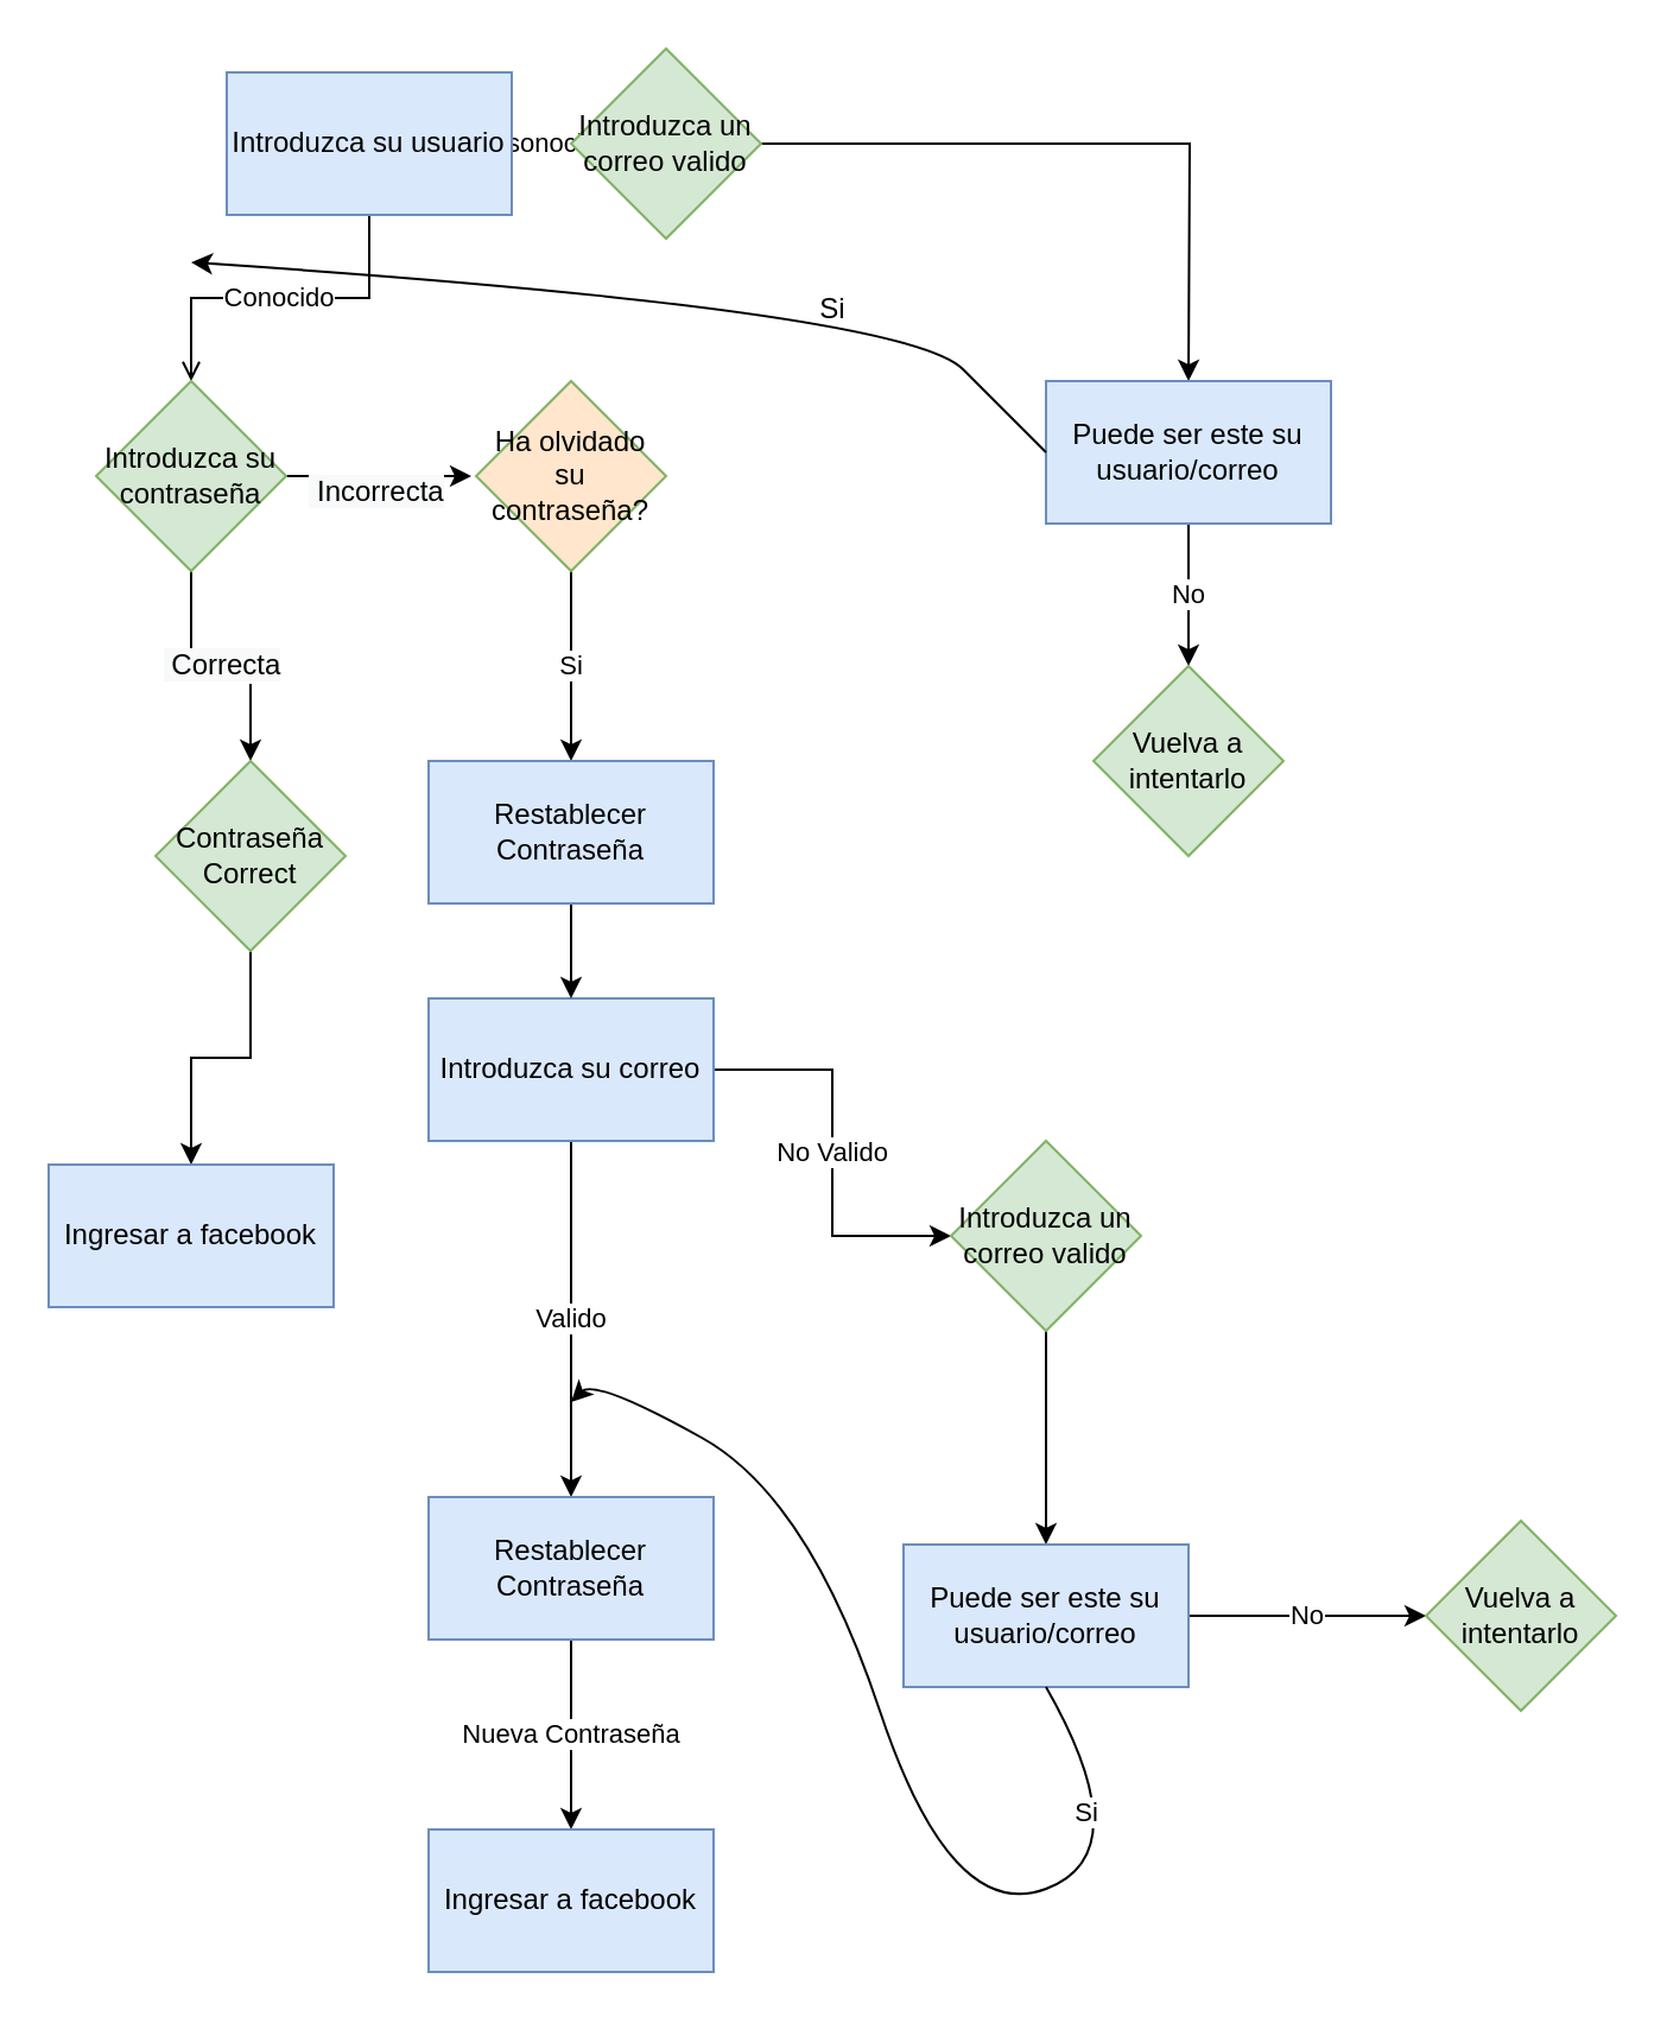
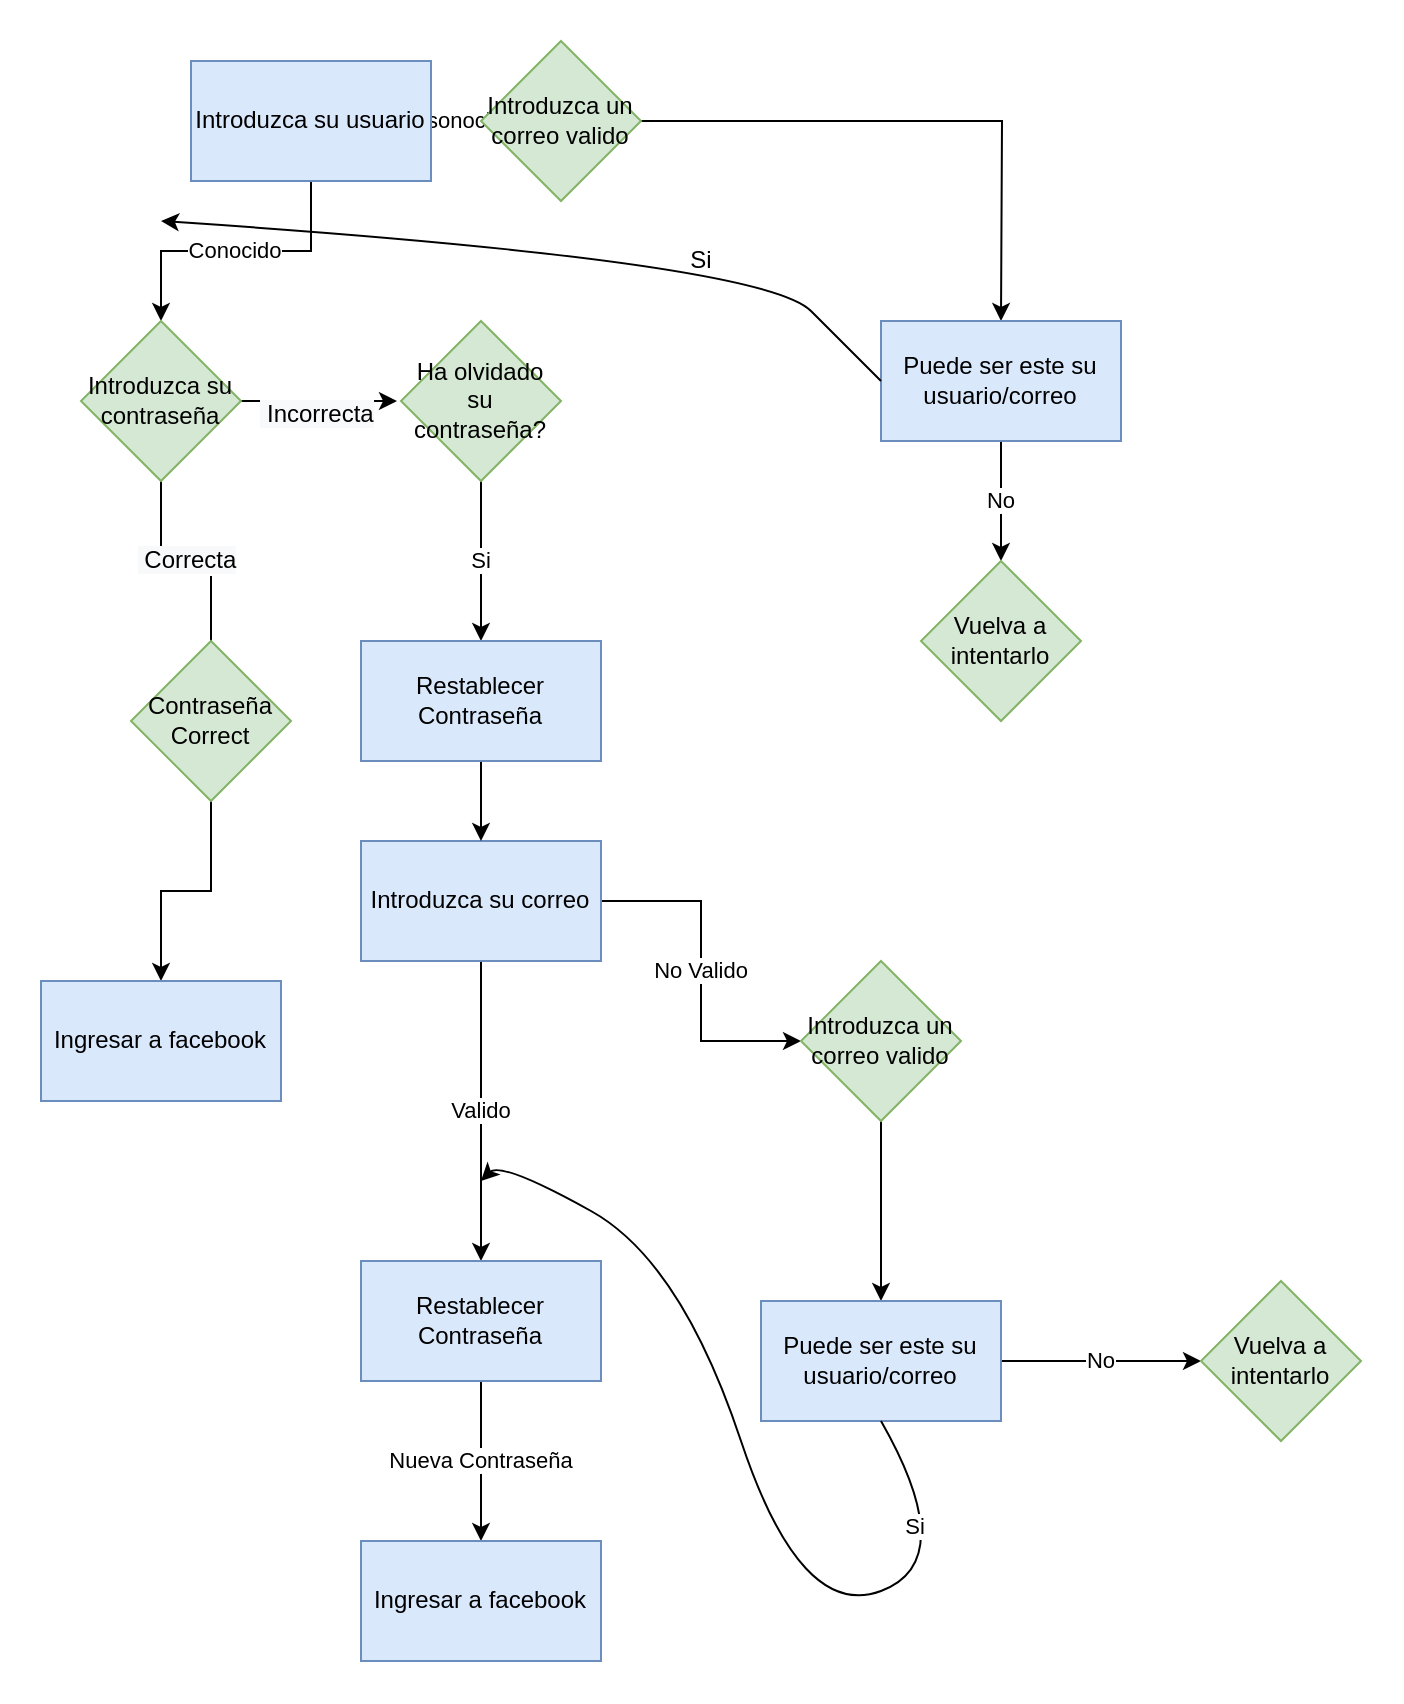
  <mxCell id="0" />
  <mxCell id="1" parent="0" />
- <mxCell id="2" value="Conocido" style="edgeStyle=orthogonalEdgeStyle;rounded=0;orthogonalLoop=1;jettySize=auto;html=1;endArrow=open;" edge="1" parent="1" source="4" target="7"><mxGeometry relative="1" as="geometry" /></mxCell>
+ <mxCell id="2" value="Conocido" style="edgeStyle=orthogonalEdgeStyle;rounded=0;orthogonalLoop=1;jettySize=auto;html=1;" edge="1" parent="1" source="4" target="7"><mxGeometry relative="1" as="geometry" /></mxCell>
  <mxCell id="3" value="Desonocido" style="edgeStyle=orthogonalEdgeStyle;rounded=0;orthogonalLoop=1;jettySize=auto;html=1;" edge="1" parent="1" source="4"><mxGeometry relative="1" as="geometry"><mxPoint x="240" y="60" as="targetPoint" /></mxGeometry></mxCell>
  <mxCell id="4" value="Introduzca su usuario" style="rounded=0;whiteSpace=wrap;html=1;fillColor=#dae8fc;strokeColor=#6c8ebf;" vertex="1" parent="1"><mxGeometry x="95" y="30" width="120" height="60" as="geometry" /></mxCell>
  <mxCell id="5" value="&lt;br&gt;&lt;span style=&quot;color: rgb(0, 0, 0); font-family: Helvetica; font-size: 12px; font-style: normal; font-variant-ligatures: normal; font-variant-caps: normal; font-weight: 400; letter-spacing: normal; orphans: 2; text-align: center; text-indent: 0px; text-transform: none; widows: 2; word-spacing: 0px; -webkit-text-stroke-width: 0px; background-color: rgb(248, 249, 250); text-decoration-thickness: initial; text-decoration-style: initial; text-decoration-color: initial; float: none; display: inline !important;&quot;&gt;&amp;nbsp;Incorrecta&lt;/span&gt;&lt;br&gt;" style="edgeStyle=orthogonalEdgeStyle;rounded=0;orthogonalLoop=1;jettySize=auto;html=1;" edge="1" parent="1"><mxGeometry relative="1" as="geometry"><mxPoint x="118" y="200" as="sourcePoint" /><mxPoint x="198" y="200" as="targetPoint" /></mxGeometry></mxCell>
- <mxCell id="6" value="&lt;span style=&quot;color: rgb(0, 0, 0); font-family: Helvetica; font-size: 12px; font-style: normal; font-variant-ligatures: normal; font-variant-caps: normal; font-weight: 400; letter-spacing: normal; orphans: 2; text-align: center; text-indent: 0px; text-transform: none; widows: 2; word-spacing: 0px; -webkit-text-stroke-width: 0px; background-color: rgb(248, 249, 250); text-decoration-thickness: initial; text-decoration-style: initial; text-decoration-color: initial; float: none; display: inline !important;&quot;&gt;&amp;nbsp;Correcta&lt;/span&gt;" style="edgeStyle=orthogonalEdgeStyle;rounded=0;orthogonalLoop=1;jettySize=auto;html=1;" edge="1" parent="1" source="7" target="11"><mxGeometry relative="1" as="geometry" /></mxCell>
+ <mxCell id="6" value="&lt;span style=&quot;color: rgb(0, 0, 0); font-family: Helvetica; font-size: 12px; font-style: normal; font-variant-ligatures: normal; font-variant-caps: normal; font-weight: 400; letter-spacing: normal; orphans: 2; text-align: center; text-indent: 0px; text-transform: none; widows: 2; word-spacing: 0px; -webkit-text-stroke-width: 0px; background-color: rgb(248, 249, 250); text-decoration-thickness: initial; text-decoration-style: initial; text-decoration-color: initial; float: none; display: inline !important;&quot;&gt;&amp;nbsp;Correcta&lt;/span&gt;" style="edgeStyle=orthogonalEdgeStyle;rounded=0;orthogonalLoop=1;jettySize=auto;html=1;endArrow=none;" edge="1" parent="1" source="7" target="11"><mxGeometry relative="1" as="geometry" /></mxCell>
  <mxCell id="7" value="Introduzca su contraseña" style="rhombus;whiteSpace=wrap;html=1;rounded=0;fillColor=#d5e8d4;strokeColor=#82b366;" vertex="1" parent="1"><mxGeometry x="40" y="160" width="80" height="80" as="geometry" /></mxCell>
  <mxCell id="8" value="Si" style="edgeStyle=orthogonalEdgeStyle;rounded=0;orthogonalLoop=1;jettySize=auto;html=1;" edge="1" parent="1" source="9"><mxGeometry relative="1" as="geometry"><mxPoint x="240" y="320" as="targetPoint" /></mxGeometry></mxCell>
- <mxCell id="9" value="Ha olvidado su contraseña?" style="rhombus;whiteSpace=wrap;html=1;rounded=0;fillColor=#ffe6cc;strokeColor=#82b366;" vertex="1" parent="1"><mxGeometry x="200" y="160" width="80" height="80" as="geometry" /></mxCell>
+ <mxCell id="9" value="Ha olvidado su contraseña?" style="rhombus;whiteSpace=wrap;html=1;rounded=0;fillColor=#d5e8d4;strokeColor=#82b366;" vertex="1" parent="1"><mxGeometry x="200" y="160" width="80" height="80" as="geometry" /></mxCell>
  <mxCell id="10" value="" style="edgeStyle=orthogonalEdgeStyle;rounded=0;orthogonalLoop=1;jettySize=auto;html=1;" edge="1" parent="1" source="11" target="12"><mxGeometry relative="1" as="geometry" /></mxCell>
  <mxCell id="11" value="Contraseña Correct" style="rhombus;whiteSpace=wrap;html=1;rounded=0;fillColor=#d5e8d4;strokeColor=#82b366;" vertex="1" parent="1"><mxGeometry x="65" y="320" width="80" height="80" as="geometry" /></mxCell>
  <mxCell id="12" value="Ingresar a facebook" style="whiteSpace=wrap;html=1;rounded=0;fillColor=#dae8fc;strokeColor=#6c8ebf;" vertex="1" parent="1"><mxGeometry x="20" y="490" width="120" height="60" as="geometry" /></mxCell>
  <mxCell id="13" value="Valido" style="edgeStyle=orthogonalEdgeStyle;rounded=0;orthogonalLoop=1;jettySize=auto;html=1;" edge="1" parent="1" source="15" target="17"><mxGeometry relative="1" as="geometry" /></mxCell>
  <mxCell id="14" value="No Valido" style="edgeStyle=orthogonalEdgeStyle;rounded=0;orthogonalLoop=1;jettySize=auto;html=1;" edge="1" parent="1" source="15" target="21"><mxGeometry relative="1" as="geometry" /></mxCell>
  <mxCell id="15" value="Introduzca su correo" style="whiteSpace=wrap;html=1;rounded=0;fillColor=#dae8fc;strokeColor=#6c8ebf;" vertex="1" parent="1"><mxGeometry x="180" y="420" width="120" height="60" as="geometry" /></mxCell>
  <mxCell id="16" value="Nueva Contraseña" style="edgeStyle=orthogonalEdgeStyle;rounded=0;orthogonalLoop=1;jettySize=auto;html=1;" edge="1" parent="1" source="17" target="22"><mxGeometry relative="1" as="geometry" /></mxCell>
  <mxCell id="17" value="Restablecer Contraseña" style="whiteSpace=wrap;html=1;rounded=0;fillColor=#dae8fc;strokeColor=#6c8ebf;" vertex="1" parent="1"><mxGeometry x="180" y="630" width="120" height="60" as="geometry" /></mxCell>
  <mxCell id="18" value="" style="edgeStyle=orthogonalEdgeStyle;rounded=0;orthogonalLoop=1;jettySize=auto;html=1;" edge="1" parent="1" source="19" target="15"><mxGeometry relative="1" as="geometry" /></mxCell>
  <mxCell id="19" value="Restablecer Contraseña" style="whiteSpace=wrap;html=1;rounded=0;fillColor=#dae8fc;strokeColor=#6c8ebf;" vertex="1" parent="1"><mxGeometry x="180" y="320" width="120" height="60" as="geometry" /></mxCell>
  <mxCell id="20" value="" style="edgeStyle=orthogonalEdgeStyle;rounded=0;orthogonalLoop=1;jettySize=auto;html=1;" edge="1" parent="1" source="21" target="24"><mxGeometry relative="1" as="geometry" /></mxCell>
  <mxCell id="21" value="Introduzca un correo valido" style="rhombus;whiteSpace=wrap;html=1;fillColor=#d5e8d4;strokeColor=#82b366;rounded=0;" vertex="1" parent="1"><mxGeometry x="400" y="480" width="80" height="80" as="geometry" /></mxCell>
  <mxCell id="22" value="Ingresar a facebook" style="whiteSpace=wrap;html=1;fillColor=#dae8fc;strokeColor=#6c8ebf;rounded=0;" vertex="1" parent="1"><mxGeometry x="180" y="770" width="120" height="60" as="geometry" /></mxCell>
  <mxCell id="23" value="No" style="edgeStyle=orthogonalEdgeStyle;rounded=0;orthogonalLoop=1;jettySize=auto;html=1;" edge="1" parent="1" source="24" target="27"><mxGeometry relative="1" as="geometry" /></mxCell>
  <mxCell id="24" value="Puede ser este su usuario/correo" style="whiteSpace=wrap;html=1;fillColor=#dae8fc;strokeColor=#6c8ebf;rounded=0;" vertex="1" parent="1"><mxGeometry x="380" y="650" width="120" height="60" as="geometry" /></mxCell>
  <mxCell id="25" value="" style="curved=1;endArrow=classic;html=1;rounded=0;exitX=0.5;exitY=1;exitDx=0;exitDy=0;" edge="1" parent="1" source="24"><mxGeometry width="50" height="50" relative="1" as="geometry"><mxPoint x="430" y="780" as="sourcePoint" /><mxPoint x="240" y="590" as="targetPoint" /><Array as="points"><mxPoint x="480" y="780" /><mxPoint x="400" y="810" /><mxPoint x="340" y="630" /><mxPoint x="250" y="580" /></Array></mxGeometry></mxCell>
  <mxCell id="26" value="Si" style="edgeLabel;html=1;align=center;verticalAlign=middle;resizable=0;points=[];" vertex="1" connectable="0" parent="25"><mxGeometry x="-0.772" y="-12" relative="1" as="geometry"><mxPoint as="offset" /></mxGeometry></mxCell>
  <mxCell id="27" value="Vuelva a intentarlo" style="rhombus;whiteSpace=wrap;html=1;fillColor=#d5e8d4;strokeColor=#82b366;rounded=0;" vertex="1" parent="1"><mxGeometry x="600" y="640" width="80" height="80" as="geometry" /></mxCell>
  <mxCell id="28" value="" style="edgeStyle=orthogonalEdgeStyle;rounded=0;orthogonalLoop=1;jettySize=auto;html=1;" edge="1" parent="1" source="29"><mxGeometry relative="1" as="geometry"><mxPoint x="500" y="160" as="targetPoint" /></mxGeometry></mxCell>
  <mxCell id="29" value="Introduzca un correo valido" style="rhombus;whiteSpace=wrap;html=1;fillColor=#d5e8d4;strokeColor=#82b366;rounded=0;" vertex="1" parent="1"><mxGeometry x="240" y="20" width="80" height="80" as="geometry" /></mxCell>
  <mxCell id="30" value="No" style="edgeStyle=orthogonalEdgeStyle;rounded=0;orthogonalLoop=1;jettySize=auto;html=1;exitX=0.5;exitY=1;exitDx=0;exitDy=0;" edge="1" parent="1" source="31" target="32"><mxGeometry relative="1" as="geometry" /></mxCell>
  <mxCell id="31" value="Puede ser este su usuario/correo" style="whiteSpace=wrap;html=1;fillColor=#dae8fc;strokeColor=#6c8ebf;rounded=0;" vertex="1" parent="1"><mxGeometry x="440" y="160" width="120" height="60" as="geometry" /></mxCell>
  <mxCell id="32" value="Vuelva a intentarlo" style="rhombus;whiteSpace=wrap;html=1;fillColor=#d5e8d4;strokeColor=#82b366;rounded=0;" vertex="1" parent="1"><mxGeometry x="460" y="280" width="80" height="80" as="geometry" /></mxCell>
  <mxCell id="33" value="" style="curved=1;endArrow=classic;html=1;rounded=0;exitX=0;exitY=0.5;exitDx=0;exitDy=0;" edge="1" parent="1" source="31"><mxGeometry width="50" height="50" relative="1" as="geometry"><mxPoint x="380" y="180" as="sourcePoint" /><mxPoint x="80" y="110" as="targetPoint" /><Array as="points"><mxPoint x="430" y="180" /><mxPoint x="380" y="130" /></Array></mxGeometry></mxCell>
  <mxCell id="34" value="Si" style="text;html=1;align=center;verticalAlign=middle;resizable=0;points=[];autosize=1;strokeColor=none;fillColor=none;" vertex="1" parent="1"><mxGeometry x="335" y="115" width="30" height="30" as="geometry" /></mxCell>
